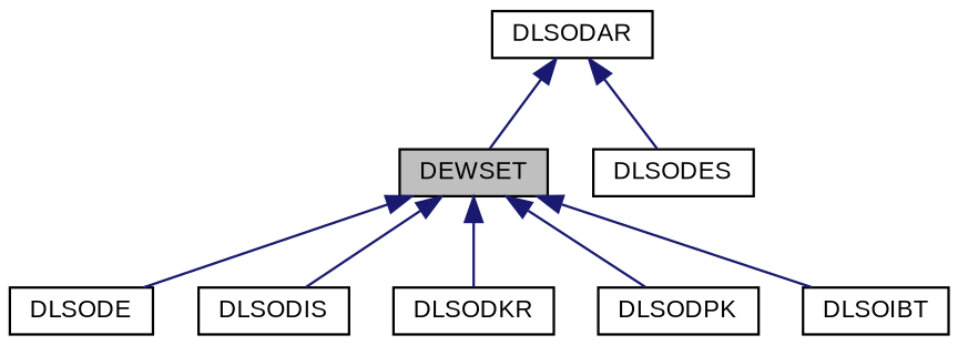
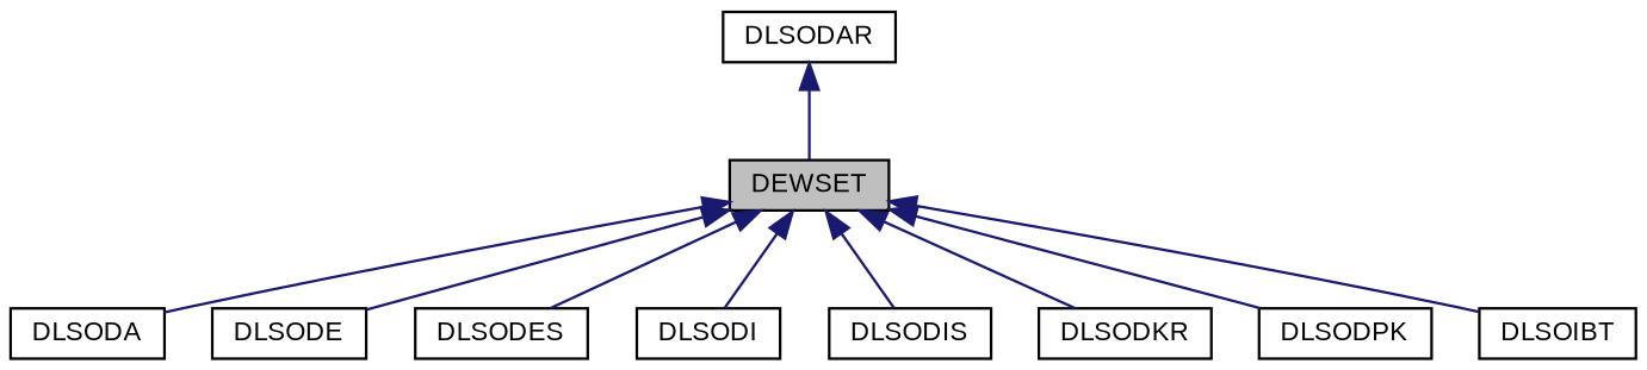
  digraph {
    fontname="Liberation Sans"
    rankdir=TB
    node [color=black fillcolor=white fontname="Liberation Sans" fontsize=10 shape=record style=filled]
    edge [color=midnightblue dir=back fontname="Liberation Sans" fontsize=10 labelfontname=Helvetica labelfontsize=10 style=solid]
    n1 [fillcolor=grey75 fontcolor=black height=0.2 label=DEWSET width=0.4]
+   n2 [height=0.2 label=DLSODA width=0.4]
    n3 [height=0.2 label=DLSODE width=0.4]
    n4 [height=0.2 label=DLSODES width=0.4]
+   n5 [height=0.2 label=DLSODI width=0.4]
    n6 [height=0.2 label=DLSODIS width=0.4]
    n7 [height=0.2 label=DLSODKR width=0.4]
    n8 [height=0.2 label=DLSODPK width=0.4]
    n9 [height=0.2 label=DLSOIBT width=0.4]
    n10 [height=0.2 label=DLSODAR width=0.4]
+   n1 -> n2
    n1 -> n3
-   n10 -> n4
+   n1 -> n4
+   n1 -> n5
    n1 -> n6
    n1 -> n7
    n1 -> n8
    n1 -> n9
    n10 -> n1
  }
